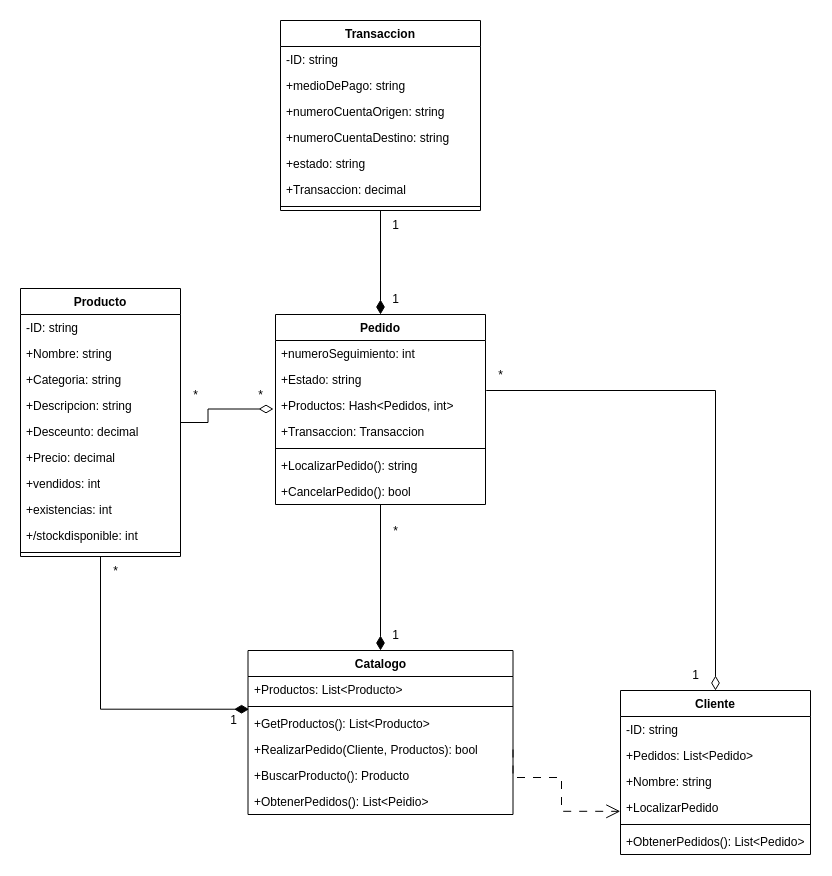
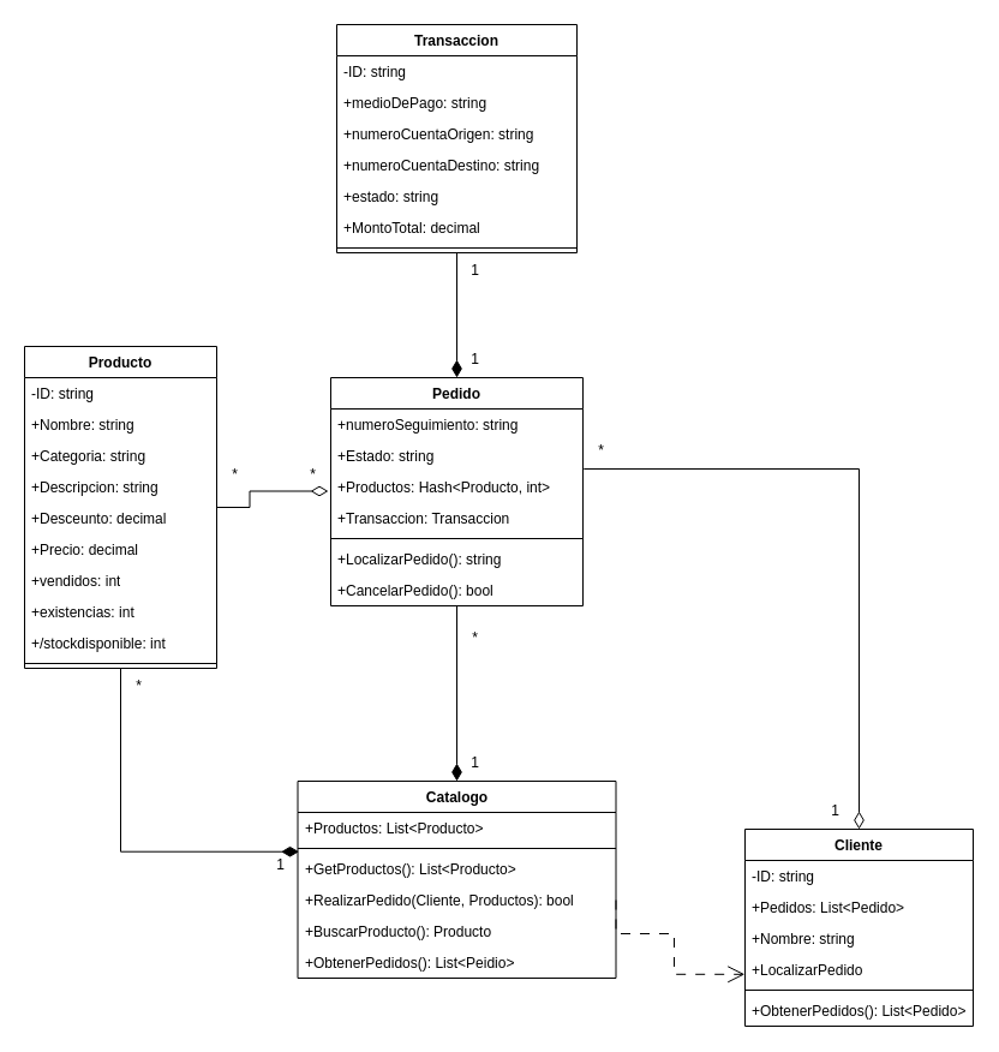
  <mxCell id="0" />
  <mxCell id="1" parent="0" />
  <mxCell id="2" style="edgeStyle=orthogonalEdgeStyle;rounded=0;orthogonalLoop=1;jettySize=auto;html=1;entryX=0.004;entryY=-0.049;entryDx=0;entryDy=0;entryPerimeter=0;endArrow=diamondThin;endFill=1;endSize=12;" edge="1" parent="1" source="4" target="45"><mxGeometry relative="1" as="geometry"><mxPoint x="240" y="770" as="targetPoint" /></mxGeometry></mxCell>
  <mxCell id="3" style="edgeStyle=orthogonalEdgeStyle;rounded=0;orthogonalLoop=1;jettySize=auto;html=1;entryX=0.933;entryY=0.95;entryDx=0;entryDy=0;endArrow=diamondThin;endFill=0;endSize=12;entryPerimeter=0;" edge="1" parent="1" source="4" target="52"><mxGeometry relative="1" as="geometry" /></mxCell>
  <mxCell id="4" value="Producto" style="swimlane;fontStyle=1;align=center;verticalAlign=top;childLayout=stackLayout;horizontal=1;startSize=26;horizontalStack=0;resizeParent=1;resizeParentMax=0;resizeLast=0;collapsible=1;marginBottom=0;whiteSpace=wrap;html=1;" vertex="1" parent="1"><mxGeometry x="20" y="288" width="160" height="268" as="geometry" /></mxCell>
  <mxCell id="5" value="-ID: string" style="text;strokeColor=none;fillColor=none;align=left;verticalAlign=top;spacingLeft=4;spacingRight=4;overflow=hidden;rotatable=0;points=[[0,0.5],[1,0.5]];portConstraint=eastwest;whiteSpace=wrap;html=1;" vertex="1" parent="4"><mxGeometry y="26" width="160" height="26" as="geometry" /></mxCell>
  <mxCell id="6" value="+Nombre: string" style="text;strokeColor=none;fillColor=none;align=left;verticalAlign=top;spacingLeft=4;spacingRight=4;overflow=hidden;rotatable=0;points=[[0,0.5],[1,0.5]];portConstraint=eastwest;whiteSpace=wrap;html=1;" vertex="1" parent="4"><mxGeometry y="52" width="160" height="26" as="geometry" /></mxCell>
  <mxCell id="7" value="+Categoria: string" style="text;strokeColor=none;fillColor=none;align=left;verticalAlign=top;spacingLeft=4;spacingRight=4;overflow=hidden;rotatable=0;points=[[0,0.5],[1,0.5]];portConstraint=eastwest;whiteSpace=wrap;html=1;" vertex="1" parent="4"><mxGeometry y="78" width="160" height="26" as="geometry" /></mxCell>
  <mxCell id="8" value="+Descripcion: string" style="text;strokeColor=none;fillColor=none;align=left;verticalAlign=top;spacingLeft=4;spacingRight=4;overflow=hidden;rotatable=0;points=[[0,0.5],[1,0.5]];portConstraint=eastwest;whiteSpace=wrap;html=1;" vertex="1" parent="4"><mxGeometry y="104" width="160" height="26" as="geometry" /></mxCell>
  <mxCell id="9" value="+Desceunto: decimal" style="text;strokeColor=none;fillColor=none;align=left;verticalAlign=top;spacingLeft=4;spacingRight=4;overflow=hidden;rotatable=0;points=[[0,0.5],[1,0.5]];portConstraint=eastwest;whiteSpace=wrap;html=1;" vertex="1" parent="4"><mxGeometry y="130" width="160" height="26" as="geometry" /></mxCell>
  <mxCell id="10" value="+Precio: decimal" style="text;strokeColor=none;fillColor=none;align=left;verticalAlign=top;spacingLeft=4;spacingRight=4;overflow=hidden;rotatable=0;points=[[0,0.5],[1,0.5]];portConstraint=eastwest;whiteSpace=wrap;html=1;" vertex="1" parent="4"><mxGeometry y="156" width="160" height="26" as="geometry" /></mxCell>
  <mxCell id="11" value="+vendidos: int" style="text;strokeColor=none;fillColor=none;align=left;verticalAlign=top;spacingLeft=4;spacingRight=4;overflow=hidden;rotatable=0;points=[[0,0.5],[1,0.5]];portConstraint=eastwest;whiteSpace=wrap;html=1;" vertex="1" parent="4"><mxGeometry y="182" width="160" height="26" as="geometry" /></mxCell>
  <mxCell id="12" value="+existencias: int" style="text;strokeColor=none;fillColor=none;align=left;verticalAlign=top;spacingLeft=4;spacingRight=4;overflow=hidden;rotatable=0;points=[[0,0.5],[1,0.5]];portConstraint=eastwest;whiteSpace=wrap;html=1;" vertex="1" parent="4"><mxGeometry y="208" width="160" height="26" as="geometry" /></mxCell>
  <mxCell id="13" value="+/stockdisponible: int" style="text;strokeColor=none;fillColor=none;align=left;verticalAlign=top;spacingLeft=4;spacingRight=4;overflow=hidden;rotatable=0;points=[[0,0.5],[1,0.5]];portConstraint=eastwest;whiteSpace=wrap;html=1;" vertex="1" parent="4"><mxGeometry y="234" width="160" height="26" as="geometry" /></mxCell>
  <mxCell id="14" value="" style="line;strokeWidth=1;fillColor=none;align=left;verticalAlign=middle;spacingTop=-1;spacingLeft=3;spacingRight=3;rotatable=0;labelPosition=right;points=[];portConstraint=eastwest;strokeColor=inherit;" vertex="1" parent="4"><mxGeometry y="260" width="160" height="8" as="geometry" /></mxCell>
  <mxCell id="15" style="edgeStyle=orthogonalEdgeStyle;rounded=0;orthogonalLoop=1;jettySize=auto;html=1;entryX=1;entryY=0.5;entryDx=0;entryDy=0;endArrow=none;endFill=0;endSize=15;startArrow=diamondThin;startFill=0;startSize=12;" edge="1" parent="1" source="16"><mxGeometry relative="1" as="geometry"><mxPoint x="485" y="391" as="targetPoint" /><Array as="points"><mxPoint x="715" y="390" /><mxPoint x="486" y="390" /><mxPoint x="486" y="391" /></Array></mxGeometry></mxCell>
  <mxCell id="16" value="Cliente" style="swimlane;fontStyle=1;align=center;verticalAlign=top;childLayout=stackLayout;horizontal=1;startSize=26;horizontalStack=0;resizeParent=1;resizeParentMax=0;resizeLast=0;collapsible=1;marginBottom=0;whiteSpace=wrap;html=1;" vertex="1" parent="1"><mxGeometry x="620" y="690" width="190" height="164" as="geometry" /></mxCell>
  <mxCell id="17" value="-ID: string" style="text;strokeColor=none;fillColor=none;align=left;verticalAlign=top;spacingLeft=4;spacingRight=4;overflow=hidden;rotatable=0;points=[[0,0.5],[1,0.5]];portConstraint=eastwest;whiteSpace=wrap;html=1;" vertex="1" parent="16"><mxGeometry y="26" width="190" height="26" as="geometry" /></mxCell>
  <mxCell id="18" value="+Pedidos: List&amp;lt;Pedido&amp;gt;" style="text;strokeColor=none;fillColor=none;align=left;verticalAlign=top;spacingLeft=4;spacingRight=4;overflow=hidden;rotatable=0;points=[[0,0.5],[1,0.5]];portConstraint=eastwest;whiteSpace=wrap;html=1;" vertex="1" parent="16"><mxGeometry y="52" width="190" height="26" as="geometry" /></mxCell>
  <mxCell id="19" value="+Nombre: string" style="text;strokeColor=none;fillColor=none;align=left;verticalAlign=top;spacingLeft=4;spacingRight=4;overflow=hidden;rotatable=0;points=[[0,0.5],[1,0.5]];portConstraint=eastwest;whiteSpace=wrap;html=1;" vertex="1" parent="16"><mxGeometry y="78" width="190" height="26" as="geometry" /></mxCell>
  <mxCell id="20" value="+LocalizarPedido" style="text;strokeColor=none;fillColor=none;align=left;verticalAlign=top;spacingLeft=4;spacingRight=4;overflow=hidden;rotatable=0;points=[[0,0.5],[1,0.5]];portConstraint=eastwest;whiteSpace=wrap;html=1;" vertex="1" parent="16"><mxGeometry y="104" width="190" height="26" as="geometry" /></mxCell>
  <mxCell id="21" value="" style="line;strokeWidth=1;fillColor=none;align=left;verticalAlign=middle;spacingTop=-1;spacingLeft=3;spacingRight=3;rotatable=0;labelPosition=right;points=[];portConstraint=eastwest;strokeColor=inherit;" vertex="1" parent="16"><mxGeometry y="130" width="190" height="8" as="geometry" /></mxCell>
  <mxCell id="22" value="+ObtenerPedidos(): List&amp;lt;Pedido&amp;gt;" style="text;strokeColor=none;fillColor=none;align=left;verticalAlign=top;spacingLeft=4;spacingRight=4;overflow=hidden;rotatable=0;points=[[0,0.5],[1,0.5]];portConstraint=eastwest;whiteSpace=wrap;html=1;" vertex="1" parent="16"><mxGeometry y="138" width="190" height="26" as="geometry" /></mxCell>
  <mxCell id="23" style="edgeStyle=orthogonalEdgeStyle;rounded=0;orthogonalLoop=1;jettySize=auto;html=1;endArrow=diamondThin;endFill=1;endSize=12;" edge="1" parent="1" source="24" target="42"><mxGeometry relative="1" as="geometry" /></mxCell>
  <mxCell id="24" value="Pedido" style="swimlane;fontStyle=1;align=center;verticalAlign=top;childLayout=stackLayout;horizontal=1;startSize=26;horizontalStack=0;resizeParent=1;resizeParentMax=0;resizeLast=0;collapsible=1;marginBottom=0;whiteSpace=wrap;html=1;" vertex="1" parent="1"><mxGeometry x="275" y="314" width="210" height="190" as="geometry" /></mxCell>
- <mxCell id="25" value="+numeroSeguimiento: int" style="text;strokeColor=none;fillColor=none;align=left;verticalAlign=top;spacingLeft=4;spacingRight=4;overflow=hidden;rotatable=0;points=[[0,0.5],[1,0.5]];portConstraint=eastwest;whiteSpace=wrap;html=1;" vertex="1" parent="24"><mxGeometry y="26" width="210" height="26" as="geometry" /></mxCell>
+ <mxCell id="25" value="+numeroSeguimiento: string" style="text;strokeColor=none;fillColor=none;align=left;verticalAlign=top;spacingLeft=4;spacingRight=4;overflow=hidden;rotatable=0;points=[[0,0.5],[1,0.5]];portConstraint=eastwest;whiteSpace=wrap;html=1;" vertex="1" parent="24"><mxGeometry y="26" width="210" height="26" as="geometry" /></mxCell>
  <mxCell id="26" value="+Estado: string" style="text;strokeColor=none;fillColor=none;align=left;verticalAlign=top;spacingLeft=4;spacingRight=4;overflow=hidden;rotatable=0;points=[[0,0.5],[1,0.5]];portConstraint=eastwest;whiteSpace=wrap;html=1;" vertex="1" parent="24"><mxGeometry y="52" width="210" height="26" as="geometry" /></mxCell>
- <mxCell id="27" value="+Productos: Hash&amp;lt;Pedidos, int&amp;gt;" style="text;strokeColor=none;fillColor=none;align=left;verticalAlign=top;spacingLeft=4;spacingRight=4;overflow=hidden;rotatable=0;points=[[0,0.5],[1,0.5]];portConstraint=eastwest;whiteSpace=wrap;html=1;" vertex="1" parent="24"><mxGeometry y="78" width="210" height="26" as="geometry" /></mxCell>
+ <mxCell id="27" value="+Productos: Hash&amp;lt;Producto, int&amp;gt;" style="text;strokeColor=none;fillColor=none;align=left;verticalAlign=top;spacingLeft=4;spacingRight=4;overflow=hidden;rotatable=0;points=[[0,0.5],[1,0.5]];portConstraint=eastwest;whiteSpace=wrap;html=1;" vertex="1" parent="24"><mxGeometry y="78" width="210" height="26" as="geometry" /></mxCell>
  <mxCell id="28" value="+Transaccion: Transaccion" style="text;strokeColor=none;fillColor=none;align=left;verticalAlign=top;spacingLeft=4;spacingRight=4;overflow=hidden;rotatable=0;points=[[0,0.5],[1,0.5]];portConstraint=eastwest;whiteSpace=wrap;html=1;" vertex="1" parent="24"><mxGeometry y="104" width="210" height="26" as="geometry" /></mxCell>
  <mxCell id="29" value="" style="line;strokeWidth=1;fillColor=none;align=left;verticalAlign=middle;spacingTop=-1;spacingLeft=3;spacingRight=3;rotatable=0;labelPosition=right;points=[];portConstraint=eastwest;strokeColor=inherit;" vertex="1" parent="24"><mxGeometry y="130" width="210" height="8" as="geometry" /></mxCell>
  <mxCell id="30" value="+LocalizarPedido(): string" style="text;strokeColor=none;fillColor=none;align=left;verticalAlign=top;spacingLeft=4;spacingRight=4;overflow=hidden;rotatable=0;points=[[0,0.5],[1,0.5]];portConstraint=eastwest;whiteSpace=wrap;html=1;" vertex="1" parent="24"><mxGeometry y="138" width="210" height="26" as="geometry" /></mxCell>
  <mxCell id="31" value="+CancelarPedido(): bool" style="text;strokeColor=none;fillColor=none;align=left;verticalAlign=top;spacingLeft=4;spacingRight=4;overflow=hidden;rotatable=0;points=[[0,0.5],[1,0.5]];portConstraint=eastwest;whiteSpace=wrap;html=1;" vertex="1" parent="24"><mxGeometry y="164" width="210" height="26" as="geometry" /></mxCell>
  <mxCell id="32" style="edgeStyle=orthogonalEdgeStyle;rounded=0;orthogonalLoop=1;jettySize=auto;html=1;entryX=0.5;entryY=0;entryDx=0;entryDy=0;endArrow=diamondThin;endFill=1;endSize=12;" edge="1" parent="1" source="33" target="24"><mxGeometry relative="1" as="geometry" /></mxCell>
  <mxCell id="33" value="Transaccion" style="swimlane;fontStyle=1;align=center;verticalAlign=top;childLayout=stackLayout;horizontal=1;startSize=26;horizontalStack=0;resizeParent=1;resizeParentMax=0;resizeLast=0;collapsible=1;marginBottom=0;whiteSpace=wrap;html=1;" vertex="1" parent="1"><mxGeometry x="280" y="20" width="200" height="190" as="geometry" /></mxCell>
  <mxCell id="34" value="-ID: string" style="text;strokeColor=none;fillColor=none;align=left;verticalAlign=top;spacingLeft=4;spacingRight=4;overflow=hidden;rotatable=0;points=[[0,0.5],[1,0.5]];portConstraint=eastwest;whiteSpace=wrap;html=1;" vertex="1" parent="33"><mxGeometry y="26" width="200" height="26" as="geometry" /></mxCell>
  <mxCell id="35" value="+medioDePago: string" style="text;strokeColor=none;fillColor=none;align=left;verticalAlign=top;spacingLeft=4;spacingRight=4;overflow=hidden;rotatable=0;points=[[0,0.5],[1,0.5]];portConstraint=eastwest;whiteSpace=wrap;html=1;" vertex="1" parent="33"><mxGeometry y="52" width="200" height="26" as="geometry" /></mxCell>
  <mxCell id="36" value="+numeroCuentaOrigen: string" style="text;strokeColor=none;fillColor=none;align=left;verticalAlign=top;spacingLeft=4;spacingRight=4;overflow=hidden;rotatable=0;points=[[0,0.5],[1,0.5]];portConstraint=eastwest;whiteSpace=wrap;html=1;" vertex="1" parent="33"><mxGeometry y="78" width="200" height="26" as="geometry" /></mxCell>
  <mxCell id="37" value="+numeroCuentaDestino: string" style="text;strokeColor=none;fillColor=none;align=left;verticalAlign=top;spacingLeft=4;spacingRight=4;overflow=hidden;rotatable=0;points=[[0,0.5],[1,0.5]];portConstraint=eastwest;whiteSpace=wrap;html=1;" vertex="1" parent="33"><mxGeometry y="104" width="200" height="26" as="geometry" /></mxCell>
  <mxCell id="38" value="+estado: string" style="text;strokeColor=none;fillColor=none;align=left;verticalAlign=top;spacingLeft=4;spacingRight=4;overflow=hidden;rotatable=0;points=[[0,0.5],[1,0.5]];portConstraint=eastwest;whiteSpace=wrap;html=1;" vertex="1" parent="33"><mxGeometry y="130" width="200" height="26" as="geometry" /></mxCell>
- <mxCell id="39" value="+Transaccion: decimal" style="text;strokeColor=none;fillColor=none;align=left;verticalAlign=top;spacingLeft=4;spacingRight=4;overflow=hidden;rotatable=0;points=[[0,0.5],[1,0.5]];portConstraint=eastwest;whiteSpace=wrap;html=1;" vertex="1" parent="33"><mxGeometry y="156" width="200" height="26" as="geometry" /></mxCell>
+ <mxCell id="39" value="+MontoTotal: decimal" style="text;strokeColor=none;fillColor=none;align=left;verticalAlign=top;spacingLeft=4;spacingRight=4;overflow=hidden;rotatable=0;points=[[0,0.5],[1,0.5]];portConstraint=eastwest;whiteSpace=wrap;html=1;" vertex="1" parent="33"><mxGeometry y="156" width="200" height="26" as="geometry" /></mxCell>
  <mxCell id="40" value="" style="line;strokeWidth=1;fillColor=none;align=left;verticalAlign=middle;spacingTop=-1;spacingLeft=3;spacingRight=3;rotatable=0;labelPosition=right;points=[];portConstraint=eastwest;strokeColor=inherit;" vertex="1" parent="33"><mxGeometry y="182" width="200" height="8" as="geometry" /></mxCell>
  <mxCell id="41" style="edgeStyle=orthogonalEdgeStyle;rounded=0;orthogonalLoop=1;jettySize=auto;html=1;entryX=-0.001;entryY=0.647;entryDx=0;entryDy=0;entryPerimeter=0;endArrow=open;endFill=0;endSize=12;dashed=1;dashPattern=8 8;exitX=1;exitY=0.5;exitDx=0;exitDy=0;" edge="1" parent="1" source="46" target="20"><mxGeometry relative="1" as="geometry"><Array as="points"><mxPoint x="561" y="777" /><mxPoint x="561" y="811" /></Array></mxGeometry></mxCell>
  <mxCell id="42" value="Catalogo" style="swimlane;fontStyle=1;align=center;verticalAlign=top;childLayout=stackLayout;horizontal=1;startSize=26;horizontalStack=0;resizeParent=1;resizeParentMax=0;resizeLast=0;collapsible=1;marginBottom=0;whiteSpace=wrap;html=1;" vertex="1" parent="1"><mxGeometry x="247.5" y="650" width="265" height="164" as="geometry" /></mxCell>
  <mxCell id="43" value="+Productos: List&amp;lt;Producto&amp;gt;" style="text;strokeColor=none;fillColor=none;align=left;verticalAlign=top;spacingLeft=4;spacingRight=4;overflow=hidden;rotatable=0;points=[[0,0.5],[1,0.5]];portConstraint=eastwest;whiteSpace=wrap;html=1;" vertex="1" parent="42"><mxGeometry y="26" width="265" height="26" as="geometry" /></mxCell>
  <mxCell id="44" value="" style="line;strokeWidth=1;fillColor=none;align=left;verticalAlign=middle;spacingTop=-1;spacingLeft=3;spacingRight=3;rotatable=0;labelPosition=right;points=[];portConstraint=eastwest;strokeColor=inherit;" vertex="1" parent="42"><mxGeometry y="52" width="265" height="8" as="geometry" /></mxCell>
  <mxCell id="45" value="+GetProductos(): List&amp;lt;Producto&amp;gt;" style="text;strokeColor=none;fillColor=none;align=left;verticalAlign=top;spacingLeft=4;spacingRight=4;overflow=hidden;rotatable=0;points=[[0,0.5],[1,0.5]];portConstraint=eastwest;whiteSpace=wrap;html=1;" vertex="1" parent="42"><mxGeometry y="60" width="265" height="26" as="geometry" /></mxCell>
  <mxCell id="46" value="+RealizarPedido(Cliente, Productos): bool" style="text;strokeColor=none;fillColor=none;align=left;verticalAlign=top;spacingLeft=4;spacingRight=4;overflow=hidden;rotatable=0;points=[[0,0.5],[1,0.5]];portConstraint=eastwest;whiteSpace=wrap;html=1;" vertex="1" parent="42"><mxGeometry y="86" width="265" height="26" as="geometry" /></mxCell>
  <mxCell id="47" value="+BuscarProducto(): Producto" style="text;strokeColor=none;fillColor=none;align=left;verticalAlign=top;spacingLeft=4;spacingRight=4;overflow=hidden;rotatable=0;points=[[0,0.5],[1,0.5]];portConstraint=eastwest;whiteSpace=wrap;html=1;" vertex="1" parent="42"><mxGeometry y="112" width="265" height="26" as="geometry" /></mxCell>
  <mxCell id="48" value="+ObtenerPedidos(): List&amp;lt;Peidio&amp;gt;" style="text;strokeColor=none;fillColor=none;align=left;verticalAlign=top;spacingLeft=4;spacingRight=4;overflow=hidden;rotatable=0;points=[[0,0.5],[1,0.5]];portConstraint=eastwest;whiteSpace=wrap;html=1;" vertex="1" parent="42"><mxGeometry y="138" width="265" height="26" as="geometry" /></mxCell>
  <mxCell id="49" value="*" style="text;html=1;align=center;verticalAlign=middle;resizable=0;points=[];autosize=1;strokeColor=none;fillColor=none;" vertex="1" parent="1"><mxGeometry x="100" y="556" width="30" height="30" as="geometry" /></mxCell>
  <mxCell id="50" value="1" style="text;html=1;align=center;verticalAlign=middle;resizable=0;points=[];autosize=1;strokeColor=none;fillColor=none;" vertex="1" parent="1"><mxGeometry x="217.5" y="705" width="30" height="30" as="geometry" /></mxCell>
  <mxCell id="51" value="*" style="text;html=1;align=center;verticalAlign=middle;resizable=0;points=[];autosize=1;strokeColor=none;fillColor=none;" vertex="1" parent="1"><mxGeometry x="180" y="380" width="30" height="30" as="geometry" /></mxCell>
  <mxCell id="52" value="*" style="text;html=1;align=center;verticalAlign=middle;resizable=0;points=[];autosize=1;strokeColor=none;fillColor=none;" vertex="1" parent="1"><mxGeometry x="245" y="380" width="30" height="30" as="geometry" /></mxCell>
  <mxCell id="53" value="*" style="text;html=1;align=center;verticalAlign=middle;resizable=0;points=[];autosize=1;strokeColor=none;fillColor=none;" vertex="1" parent="1"><mxGeometry x="380" y="516" width="30" height="30" as="geometry" /></mxCell>
  <mxCell id="54" value="1" style="text;html=1;align=center;verticalAlign=middle;resizable=0;points=[];autosize=1;strokeColor=none;fillColor=none;" vertex="1" parent="1"><mxGeometry x="380" y="620" width="30" height="30" as="geometry" /></mxCell>
  <mxCell id="55" value="1" style="text;html=1;align=center;verticalAlign=middle;resizable=0;points=[];autosize=1;strokeColor=none;fillColor=none;" vertex="1" parent="1"><mxGeometry x="680" y="660" width="30" height="30" as="geometry" /></mxCell>
  <mxCell id="56" value="*" style="text;html=1;align=center;verticalAlign=middle;resizable=0;points=[];autosize=1;strokeColor=none;fillColor=none;" vertex="1" parent="1"><mxGeometry x="485" y="360" width="30" height="30" as="geometry" /></mxCell>
  <mxCell id="57" value="1" style="text;html=1;align=center;verticalAlign=middle;resizable=0;points=[];autosize=1;strokeColor=none;fillColor=none;" vertex="1" parent="1"><mxGeometry x="380" y="210" width="30" height="30" as="geometry" /></mxCell>
  <mxCell id="58" value="1" style="text;html=1;align=center;verticalAlign=middle;resizable=0;points=[];autosize=1;strokeColor=none;fillColor=none;" vertex="1" parent="1"><mxGeometry x="380" y="284" width="30" height="30" as="geometry" /></mxCell>
